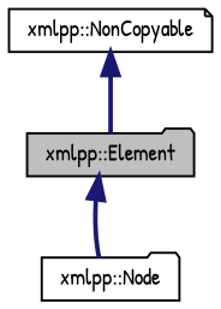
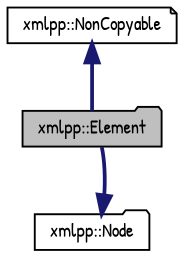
  digraph {
    fontname="Patrick Hand"
    node [color=black fontname="Patrick Hand" fontsize=10 shape=folder]
    edge [color=midnightblue dir=back fontname="Patrick Hand" fontsize=10 labelfontname=FreeSans labelfontsize=10 style=bold]
    n1 [fillcolor=grey75 fontcolor=black height=0.2 label="xmlpp::Element" style=filled width=0.4]
    n2 [height=0.2 label="xmlpp::Node" width=0.4]
    n3 [height=0.2 label="xmlpp::NonCopyable" shape=note width=0.4]
-   n1 -> n2
+   n2 -> n1
    n3 -> n1
  }
